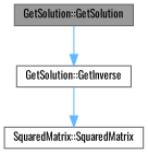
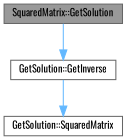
  digraph {
    fontname=Oswald
    rankdir=TB
    node [color=grey40 fillcolor=white fontname=Oswald fontsize=10 shape=box style=filled]
    edge [color=steelblue1 fontname=Oswald fontsize=10 labelfontname=Helvetica labelfontsize=10 style=solid]
-   n1 [color=gray40 fillcolor=grey60 fontcolor=black height=0.2 label="GetSolution::GetSolution" width=0.4]
+   n1 [color=gray40 fillcolor=grey60 fontcolor=black height=0.2 label="SquaredMatrix::GetSolution" width=0.4]
    n2 [height=0.2 label="GetSolution::GetInverse" width=0.4]
-   n3 [height=0.2 label="SquaredMatrix::SquaredMatrix" width=0.4]
+   n3 [height=0.2 label="GetSolution::SquaredMatrix" width=0.4]
    n1 -> n2
    n2 -> n3
  }
